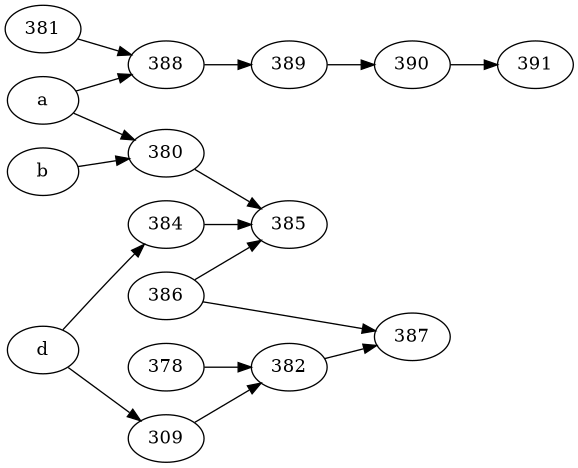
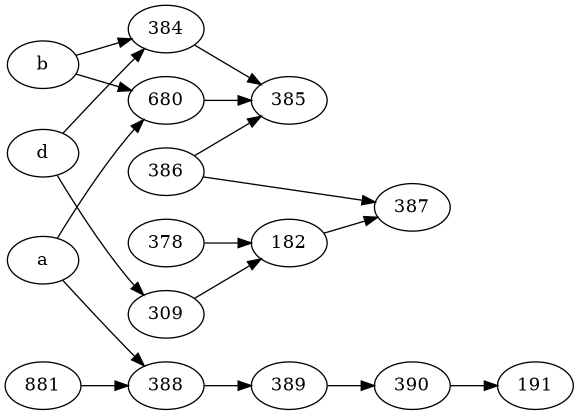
  strict digraph {
    rankdir=LR
    a
-   380
+   380 [label=680]
    388
    385
    389
    390
    386
    387
-   391
+   391 [label=191]
    b
    384
    378
-   382
-   381
+   382 [label=182]
+   381 [label=881]
    d
    n16 [label=309]
    a -> 380
    a -> 388
    380 -> 385
    388 -> 389
    389 -> 390
    390 -> 391
    386 -> 385
    386 -> 387
    b -> 380
+   b -> 384
    384 -> 385
    378 -> 382
    382 -> 387
    381 -> 388
    d -> 384
    d -> n16
    n16 -> 382
  }
